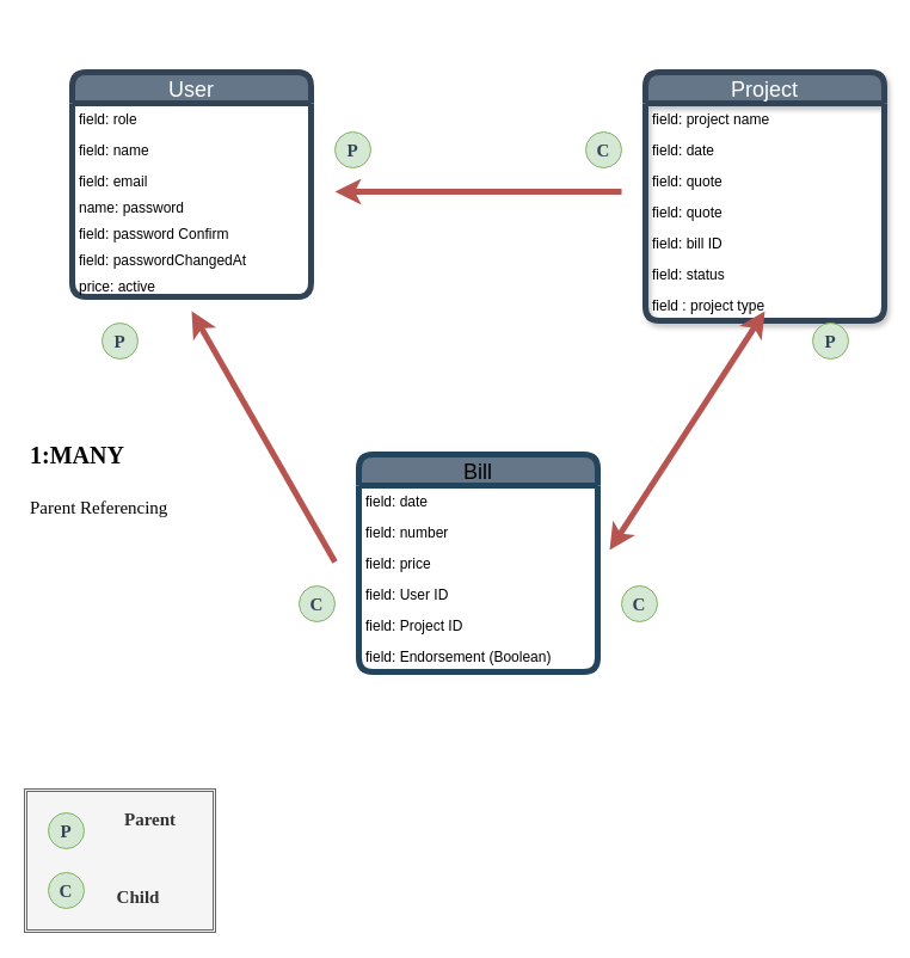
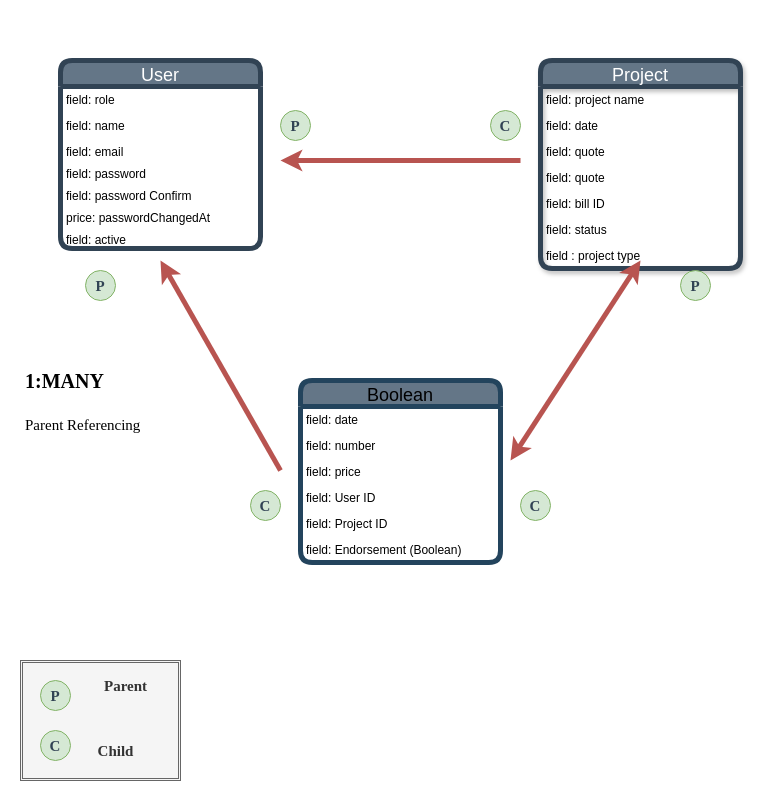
  <mxCell id="0" />
  <mxCell id="1" parent="0" />
  <mxCell id="2" value="User" style="swimlane;fontStyle=0;childLayout=stackLayout;horizontal=1;startSize=26;fillColor=#647687;horizontalStack=0;resizeParent=1;resizeParentMax=0;resizeLast=0;collapsible=1;marginBottom=0;direction=east;fontColor=#ffffff;rounded=1;strokeWidth=5;strokeColor=#314354;fontSize=18;" parent="1" vertex="1"><mxGeometry x="60" y="60" width="200" height="188" as="geometry" /></mxCell>
  <mxCell id="3" value="field: role" style="text;align=left;verticalAlign=top;spacingLeft=4;spacingRight=4;overflow=hidden;rotatable=0;points=[[0,0.5],[1,0.5]];portConstraint=eastwest;" parent="2" vertex="1"><mxGeometry y="26" width="200" height="26" as="geometry" /></mxCell>
  <mxCell id="4" value="field: name&#10;" style="text;align=left;verticalAlign=top;spacingLeft=4;spacingRight=4;overflow=hidden;rotatable=0;points=[[0,0.5],[1,0.5]];portConstraint=eastwest;strokeWidth=3;" parent="2" vertex="1"><mxGeometry y="52" width="200" height="26" as="geometry" /></mxCell>
  <mxCell id="5" value="field: email&#10;" style="text;align=left;verticalAlign=top;spacingLeft=4;spacingRight=4;overflow=hidden;rotatable=0;points=[[0,0.5],[1,0.5]];portConstraint=eastwest;" parent="2" vertex="1"><mxGeometry y="78" width="200" height="22" as="geometry" /></mxCell>
- <mxCell id="6" value="name: password" style="text;align=left;verticalAlign=top;spacingLeft=4;spacingRight=4;overflow=hidden;rotatable=0;points=[[0,0.5],[1,0.5]];portConstraint=eastwest;" parent="2" vertex="1"><mxGeometry y="100" width="200" height="22" as="geometry" /></mxCell>
+ <mxCell id="6" value="field: password" style="text;align=left;verticalAlign=top;spacingLeft=4;spacingRight=4;overflow=hidden;rotatable=0;points=[[0,0.5],[1,0.5]];portConstraint=eastwest;" parent="2" vertex="1"><mxGeometry y="100" width="200" height="22" as="geometry" /></mxCell>
  <mxCell id="7" value="field: password Confirm&#10;" style="text;align=left;verticalAlign=top;spacingLeft=4;spacingRight=4;overflow=hidden;rotatable=0;points=[[0,0.5],[1,0.5]];portConstraint=eastwest;" parent="2" vertex="1"><mxGeometry y="122" width="200" height="22" as="geometry" /></mxCell>
- <mxCell id="8" value="field: passwordChangedAt" style="text;align=left;verticalAlign=top;spacingLeft=4;spacingRight=4;overflow=hidden;rotatable=0;points=[[0,0.5],[1,0.5]];portConstraint=eastwest;" parent="2" vertex="1"><mxGeometry y="144" width="200" height="22" as="geometry" /></mxCell>
- <mxCell id="9" value="price: active&#10;" style="text;align=left;verticalAlign=top;spacingLeft=4;spacingRight=4;overflow=hidden;rotatable=0;points=[[0,0.5],[1,0.5]];portConstraint=eastwest;" parent="2" vertex="1"><mxGeometry y="166" width="200" height="22" as="geometry" /></mxCell>
+ <mxCell id="8" value="price: passwordChangedAt" style="text;align=left;verticalAlign=top;spacingLeft=4;spacingRight=4;overflow=hidden;rotatable=0;points=[[0,0.5],[1,0.5]];portConstraint=eastwest;" parent="2" vertex="1"><mxGeometry y="144" width="200" height="22" as="geometry" /></mxCell>
+ <mxCell id="9" value="field: active&#10;" style="text;align=left;verticalAlign=top;spacingLeft=4;spacingRight=4;overflow=hidden;rotatable=0;points=[[0,0.5],[1,0.5]];portConstraint=eastwest;" parent="2" vertex="1"><mxGeometry y="166" width="200" height="22" as="geometry" /></mxCell>
  <mxCell id="10" value="Project" style="swimlane;fontStyle=0;childLayout=stackLayout;horizontal=1;startSize=26;horizontalStack=0;resizeParent=1;resizeParentMax=0;resizeLast=0;collapsible=1;marginBottom=0;strokeColor=#314354;fontColor=#ffffff;rounded=1;shadow=1;strokeWidth=5;fillColor=#647687;fontSize=18;" parent="1" vertex="1"><mxGeometry x="540" y="60" width="200" height="208" as="geometry" /></mxCell>
  <mxCell id="11" value="field: project name" style="text;strokeColor=none;fillColor=none;align=left;verticalAlign=top;spacingLeft=4;spacingRight=4;overflow=hidden;rotatable=0;points=[[0,0.5],[1,0.5]];portConstraint=eastwest;" parent="10" vertex="1"><mxGeometry y="26" width="200" height="26" as="geometry" /></mxCell>
  <mxCell id="12" value="field: date" style="text;strokeColor=none;fillColor=none;align=left;verticalAlign=top;spacingLeft=4;spacingRight=4;overflow=hidden;rotatable=0;points=[[0,0.5],[1,0.5]];portConstraint=eastwest;" parent="10" vertex="1"><mxGeometry y="52" width="200" height="26" as="geometry" /></mxCell>
  <mxCell id="13" value="field: quote" style="text;strokeColor=none;fillColor=none;align=left;verticalAlign=top;spacingLeft=4;spacingRight=4;overflow=hidden;rotatable=0;points=[[0,0.5],[1,0.5]];portConstraint=eastwest;" parent="10" vertex="1"><mxGeometry y="78" width="200" height="26" as="geometry" /></mxCell>
  <mxCell id="14" value="field: quote" style="text;strokeColor=none;fillColor=none;align=left;verticalAlign=top;spacingLeft=4;spacingRight=4;overflow=hidden;rotatable=0;points=[[0,0.5],[1,0.5]];portConstraint=eastwest;" vertex="1" parent="10"><mxGeometry y="104" width="200" height="26" as="geometry" /></mxCell>
  <mxCell id="15" value="field: bill ID" style="text;strokeColor=none;fillColor=none;align=left;verticalAlign=top;spacingLeft=4;spacingRight=4;overflow=hidden;rotatable=0;points=[[0,0.5],[1,0.5]];portConstraint=eastwest;" parent="10" vertex="1"><mxGeometry y="130" width="200" height="26" as="geometry" /></mxCell>
  <mxCell id="16" value="field: status" style="text;strokeColor=none;fillColor=none;align=left;verticalAlign=top;spacingLeft=4;spacingRight=4;overflow=hidden;rotatable=0;points=[[0,0.5],[1,0.5]];portConstraint=eastwest;" parent="10" vertex="1"><mxGeometry y="156" width="200" height="26" as="geometry" /></mxCell>
  <mxCell id="17" value="field : project type" style="text;strokeColor=none;fillColor=none;align=left;verticalAlign=top;spacingLeft=4;spacingRight=4;overflow=hidden;rotatable=0;points=[[0,0.5],[1,0.5]];portConstraint=eastwest;" parent="10" vertex="1"><mxGeometry y="182" width="200" height="26" as="geometry" /></mxCell>
- <mxCell id="18" value="Bill" style="swimlane;fontStyle=0;childLayout=stackLayout;horizontal=1;startSize=26;horizontalStack=0;resizeParent=1;resizeParentMax=0;resizeLast=0;collapsible=1;marginBottom=0;rounded=1;strokeWidth=5;strokeColor=#23445d;fillColor=#647687;fontSize=18;" parent="1" vertex="1"><mxGeometry x="300" y="380" width="200" height="182" as="geometry" /></mxCell>
+ <mxCell id="18" value="Boolean" style="swimlane;fontStyle=0;childLayout=stackLayout;horizontal=1;startSize=26;horizontalStack=0;resizeParent=1;resizeParentMax=0;resizeLast=0;collapsible=1;marginBottom=0;rounded=1;strokeWidth=5;strokeColor=#23445d;fillColor=#647687;fontSize=18;" parent="1" vertex="1"><mxGeometry x="300" y="380" width="200" height="182" as="geometry" /></mxCell>
  <mxCell id="19" value="field: date" style="text;strokeColor=none;fillColor=none;align=left;verticalAlign=top;spacingLeft=4;spacingRight=4;overflow=hidden;rotatable=0;points=[[0,0.5],[1,0.5]];portConstraint=eastwest;" parent="18" vertex="1"><mxGeometry y="26" width="200" height="26" as="geometry" /></mxCell>
  <mxCell id="20" value="field: number" style="text;strokeColor=none;fillColor=none;align=left;verticalAlign=top;spacingLeft=4;spacingRight=4;overflow=hidden;rotatable=0;points=[[0,0.5],[1,0.5]];portConstraint=eastwest;" parent="18" vertex="1"><mxGeometry y="52" width="200" height="26" as="geometry" /></mxCell>
  <mxCell id="21" value="field: price" style="text;strokeColor=none;fillColor=none;align=left;verticalAlign=top;spacingLeft=4;spacingRight=4;overflow=hidden;rotatable=0;points=[[0,0.5],[1,0.5]];portConstraint=eastwest;" parent="18" vertex="1"><mxGeometry y="78" width="200" height="26" as="geometry" /></mxCell>
  <mxCell id="22" value="field: User ID" style="text;strokeColor=none;fillColor=none;align=left;verticalAlign=top;spacingLeft=4;spacingRight=4;overflow=hidden;rotatable=0;points=[[0,0.5],[1,0.5]];portConstraint=eastwest;" parent="18" vertex="1"><mxGeometry y="104" width="200" height="26" as="geometry" /></mxCell>
  <mxCell id="23" value="field: Project ID" style="text;strokeColor=none;fillColor=none;align=left;verticalAlign=top;spacingLeft=4;spacingRight=4;overflow=hidden;rotatable=0;points=[[0,0.5],[1,0.5]];portConstraint=eastwest;" parent="18" vertex="1"><mxGeometry y="130" width="200" height="26" as="geometry" /></mxCell>
  <mxCell id="24" value="field: Endorsement (Boolean)" style="text;strokeColor=none;fillColor=none;align=left;verticalAlign=top;spacingLeft=4;spacingRight=4;overflow=hidden;rotatable=0;points=[[0,0.5],[1,0.5]];portConstraint=eastwest;" parent="18" vertex="1"><mxGeometry y="156" width="200" height="26" as="geometry" /></mxCell>
  <mxCell id="25" value="" style="shape=ext;double=1;rounded=0;whiteSpace=wrap;html=1;fillColor=#f5f5f5;strokeColor=#666666;fontColor=#333333;" parent="1" vertex="1"><mxGeometry x="20" y="660" width="160" height="120" as="geometry" /></mxCell>
  <mxCell id="26" value="&lt;b&gt;&lt;font face=&quot;Lucida Console&quot; style=&quot;font-size: 15px&quot; color=&quot;#314354&quot;&gt;P&lt;/font&gt;&lt;/b&gt;" style="ellipse;whiteSpace=wrap;html=1;aspect=fixed;fillColor=#d5e8d4;strokeColor=#82b366;" parent="1" vertex="1"><mxGeometry x="40" y="680" width="30" height="30" as="geometry" /></mxCell>
  <mxCell id="27" value="&lt;p style=&quot;line-height: 80% ; font-size: 15px&quot;&gt;Parent&lt;/p&gt;" style="text;html=1;fontSize=15;fontStyle=1;verticalAlign=middle;align=center;fontFamily=Lucida Console;fontColor=#333333;" parent="1" vertex="1"><mxGeometry x="90" y="665" width="70" height="40" as="geometry" /></mxCell>
  <mxCell id="28" value="&lt;b&gt;&lt;font face=&quot;Lucida Console&quot; style=&quot;font-size: 15px&quot; color=&quot;#314354&quot;&gt;C&lt;/font&gt;&lt;/b&gt;" style="ellipse;whiteSpace=wrap;html=1;aspect=fixed;fillColor=#d5e8d4;strokeColor=#82b366;" parent="1" vertex="1"><mxGeometry x="40" y="730" width="30" height="30" as="geometry" /></mxCell>
  <mxCell id="29" value="&lt;p style=&quot;line-height: 80% ; font-size: 15px&quot;&gt;Child&lt;/p&gt;" style="text;html=1;fontSize=15;fontStyle=1;verticalAlign=middle;align=center;fontFamily=Lucida Console;fontColor=#333333;" parent="1" vertex="1"><mxGeometry x="80" y="730" width="70" height="40" as="geometry" /></mxCell>
  <mxCell id="30" value="" style="endArrow=classic;html=1;fontFamily=Lucida Console;fontSize=15;fontColor=#333333;strokeWidth=5;fillColor=#f8cecc;strokeColor=#b85450;" parent="1" edge="1"><mxGeometry width="50" height="50" relative="1" as="geometry"><mxPoint x="520" y="160" as="sourcePoint" /><mxPoint x="280" y="160" as="targetPoint" /></mxGeometry></mxCell>
  <mxCell id="31" value="&lt;b&gt;&lt;font face=&quot;Lucida Console&quot; style=&quot;font-size: 15px&quot; color=&quot;#314354&quot;&gt;P&lt;/font&gt;&lt;/b&gt;" style="ellipse;whiteSpace=wrap;html=1;aspect=fixed;fillColor=#d5e8d4;strokeColor=#82b366;" parent="1" vertex="1"><mxGeometry x="280" y="110" width="30" height="30" as="geometry" /></mxCell>
  <mxCell id="32" value="&lt;b&gt;&lt;font face=&quot;Lucida Console&quot; style=&quot;font-size: 15px&quot; color=&quot;#314354&quot;&gt;C&lt;/font&gt;&lt;/b&gt;" style="ellipse;whiteSpace=wrap;html=1;aspect=fixed;fillColor=#d5e8d4;strokeColor=#82b366;" parent="1" vertex="1"><mxGeometry x="490" y="110" width="30" height="30" as="geometry" /></mxCell>
  <mxCell id="33" value="" style="endArrow=classic;html=1;fontFamily=Lucida Console;fontSize=15;fontColor=#333333;strokeWidth=5;fillColor=#f8cecc;strokeColor=#b85450;" parent="1" edge="1"><mxGeometry width="50" height="50" relative="1" as="geometry"><mxPoint x="280" y="470" as="sourcePoint" /><mxPoint x="160" y="260" as="targetPoint" /></mxGeometry></mxCell>
  <mxCell id="34" value="&lt;b&gt;&lt;font face=&quot;Lucida Console&quot; style=&quot;font-size: 15px&quot; color=&quot;#314354&quot;&gt;P&lt;/font&gt;&lt;/b&gt;" style="ellipse;whiteSpace=wrap;html=1;aspect=fixed;fillColor=#d5e8d4;strokeColor=#82b366;" parent="1" vertex="1"><mxGeometry x="85" y="270" width="30" height="30" as="geometry" /></mxCell>
  <mxCell id="35" value="&lt;b&gt;&lt;font face=&quot;Lucida Console&quot; style=&quot;font-size: 15px&quot; color=&quot;#314354&quot;&gt;C&lt;/font&gt;&lt;/b&gt;" style="ellipse;whiteSpace=wrap;html=1;aspect=fixed;fillColor=#d5e8d4;strokeColor=#82b366;" parent="1" vertex="1"><mxGeometry x="250" y="490" width="30" height="30" as="geometry" /></mxCell>
  <mxCell id="36" value="&lt;b&gt;&lt;font face=&quot;Lucida Console&quot; style=&quot;font-size: 15px&quot; color=&quot;#314354&quot;&gt;C&lt;/font&gt;&lt;/b&gt;" style="ellipse;whiteSpace=wrap;html=1;aspect=fixed;fillColor=#d5e8d4;strokeColor=#82b366;" parent="1" vertex="1"><mxGeometry x="520" y="490" width="30" height="30" as="geometry" /></mxCell>
  <mxCell id="37" value="&lt;b&gt;&lt;font face=&quot;Lucida Console&quot; style=&quot;font-size: 15px&quot; color=&quot;#314354&quot;&gt;P&lt;/font&gt;&lt;/b&gt;" style="ellipse;whiteSpace=wrap;html=1;aspect=fixed;fillColor=#d5e8d4;strokeColor=#82b366;" parent="1" vertex="1"><mxGeometry x="680" y="270" width="30" height="30" as="geometry" /></mxCell>
  <mxCell id="38" value="&lt;h1&gt;&lt;font style=&quot;font-size: 20px&quot; color=&quot;#ffffff&quot;&gt;1:MANY&lt;/font&gt;&lt;/h1&gt;&lt;p&gt;&lt;font style=&quot;font-size: 15px&quot; color=&quot;#ffffff&quot;&gt;Parent Referencing&lt;/font&gt;&lt;/p&gt;&lt;p style=&quot;font-size: 30px&quot;&gt;&lt;br&gt;&lt;/p&gt;" style="text;html=1;strokeColor=none;fillColor=none;spacing=5;spacingTop=-20;whiteSpace=wrap;overflow=hidden;rounded=0;fontFamily=Lucida Console;fontSize=15;fontColor=#333333;" parent="1" vertex="1"><mxGeometry x="300" y="20" width="210" height="90" as="geometry" /></mxCell>
  <mxCell id="39" value="&lt;h1&gt;&lt;font style=&quot;font-size: 20px&quot;&gt;1:MANY&lt;/font&gt;&lt;/h1&gt;&lt;p&gt;&lt;font style=&quot;font-size: 15px&quot;&gt;Parent Referencing&lt;/font&gt;&lt;/p&gt;&lt;p style=&quot;font-size: 30px&quot;&gt;&lt;br&gt;&lt;/p&gt;" style="text;html=1;spacing=5;spacingTop=-20;whiteSpace=wrap;overflow=hidden;rounded=0;fontFamily=Lucida Console;fontSize=15;" parent="1" vertex="1"><mxGeometry x="20" y="350" width="210" height="90" as="geometry" /></mxCell>
  <mxCell id="40" value="" style="endArrow=classic;startArrow=classic;html=1;strokeWidth=5;fontFamily=Lucida Console;fontSize=15;fontColor=#333333;fillColor=#f8cecc;strokeColor=#b85450;" parent="1" edge="1"><mxGeometry width="50" height="50" relative="1" as="geometry"><mxPoint x="510" y="460" as="sourcePoint" /><mxPoint x="640" y="260" as="targetPoint" /></mxGeometry></mxCell>
